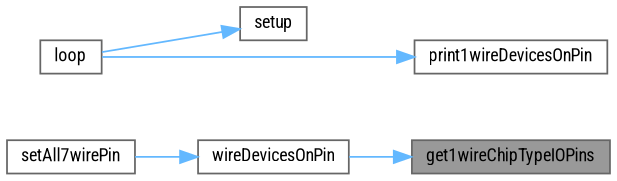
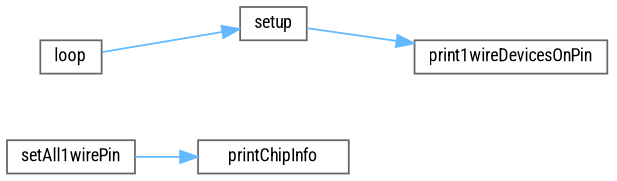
  digraph {
    fontname="Roboto Condensed"
    rankdir=RL
    node [color=grey40 fillcolor=white fontname="Roboto Condensed" fontsize=10 shape=box style=filled]
    edge [color=steelblue1 dir=back fontname="Roboto Condensed" fontsize=10 labelfontname=Helvetica labelfontsize=10 style=solid]
-   n1 [color=gray40 fillcolor=grey60 fontcolor=black height=0.2 label=get1wireChipTypeIOPins width=0.4]
-   n2 [height=0.2 label=wireDevicesOnPin width=0.4]
-   n3 [height=0.2 label=setAll7wirePin width=0.4]
+   n2 [height=0.2 label=printChipInfo width=0.4]
+   n3 [height=0.2 label=setAll1wirePin width=0.4]
    n4 [height=0.2 label=print1wireDevicesOnPin width=0.4]
    n5 [height=0.2 label=setup width=0.4]
    n6 [height=0.2 label=loop width=0.4]
-   n1 -> n2
    n2 -> n3
-   n4 -> n6
+   n4 -> n5
    n5 -> n6
  }
